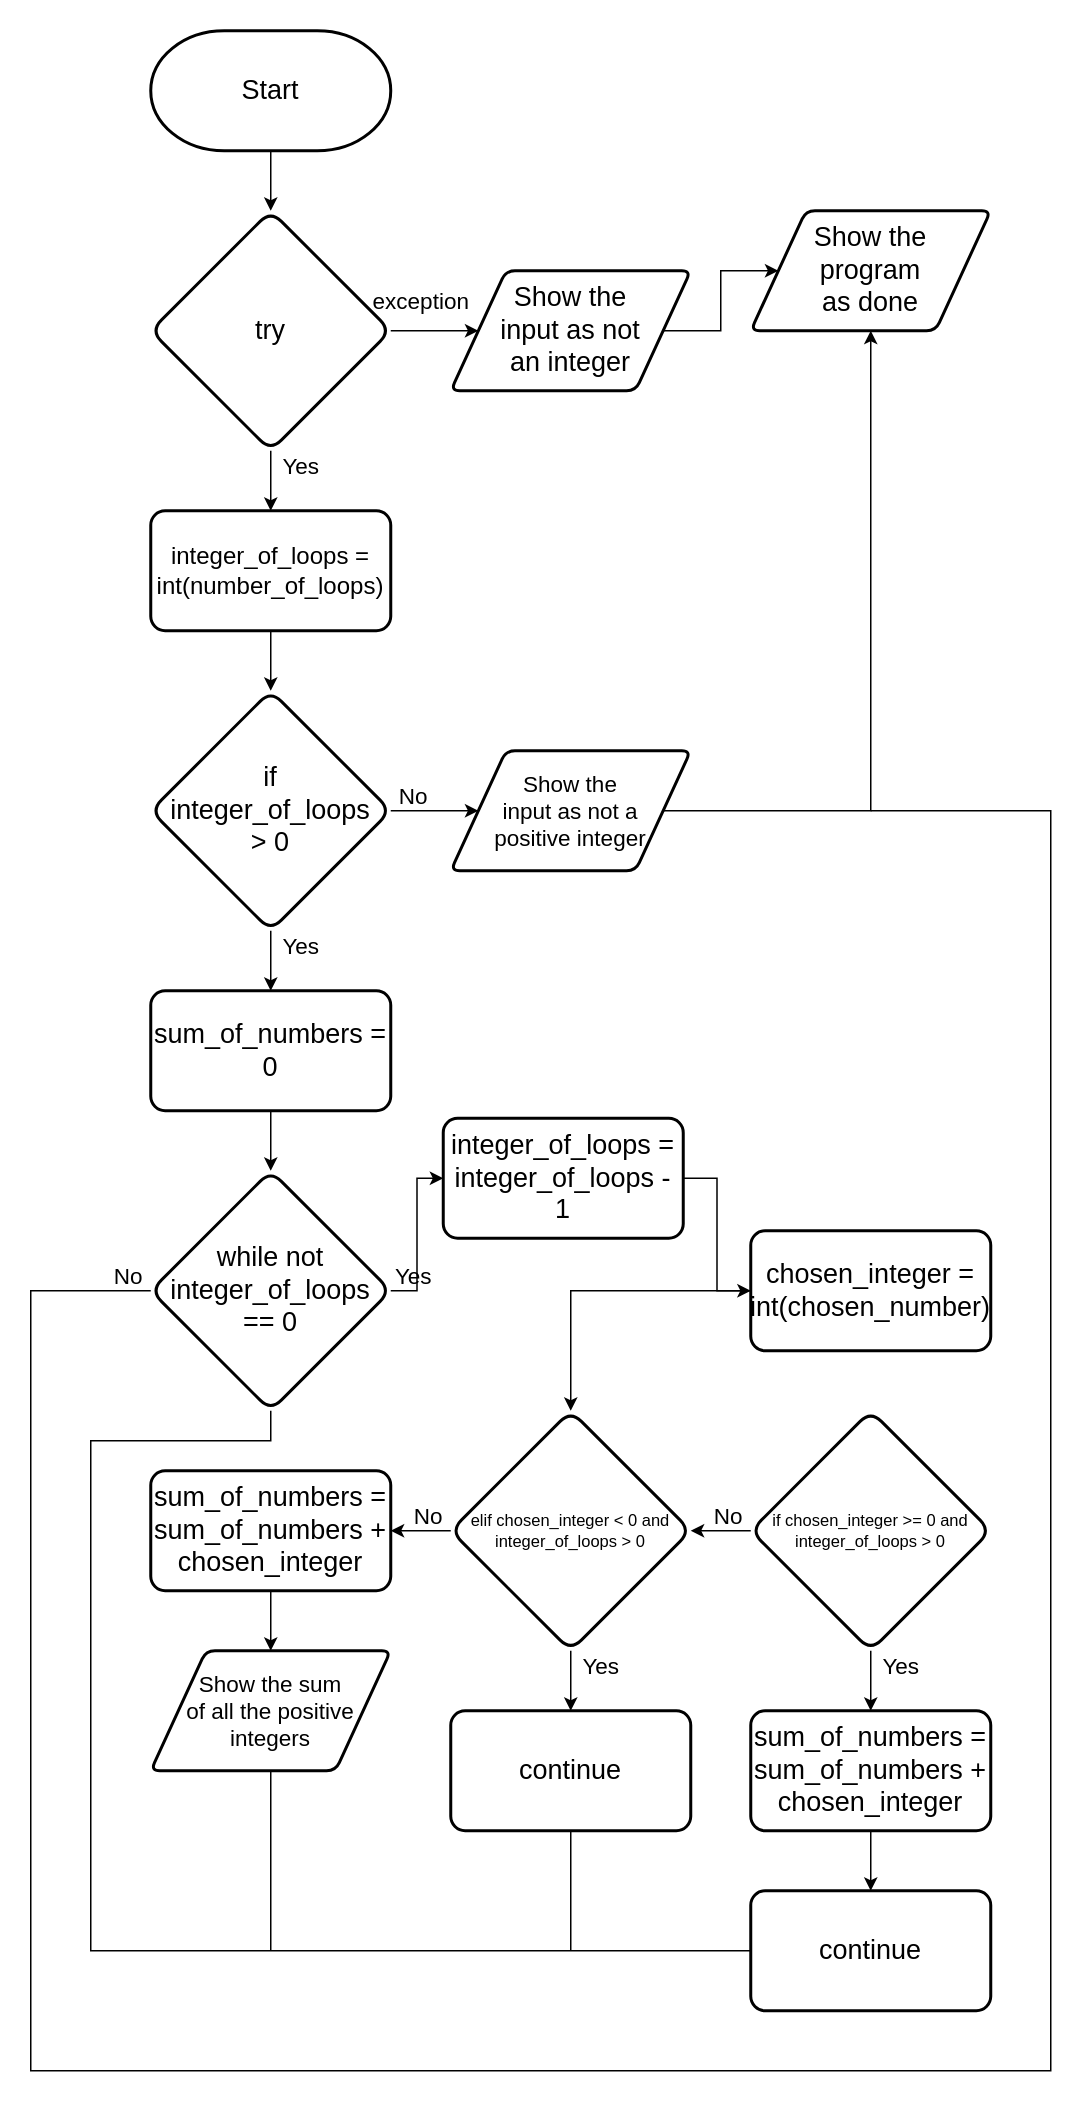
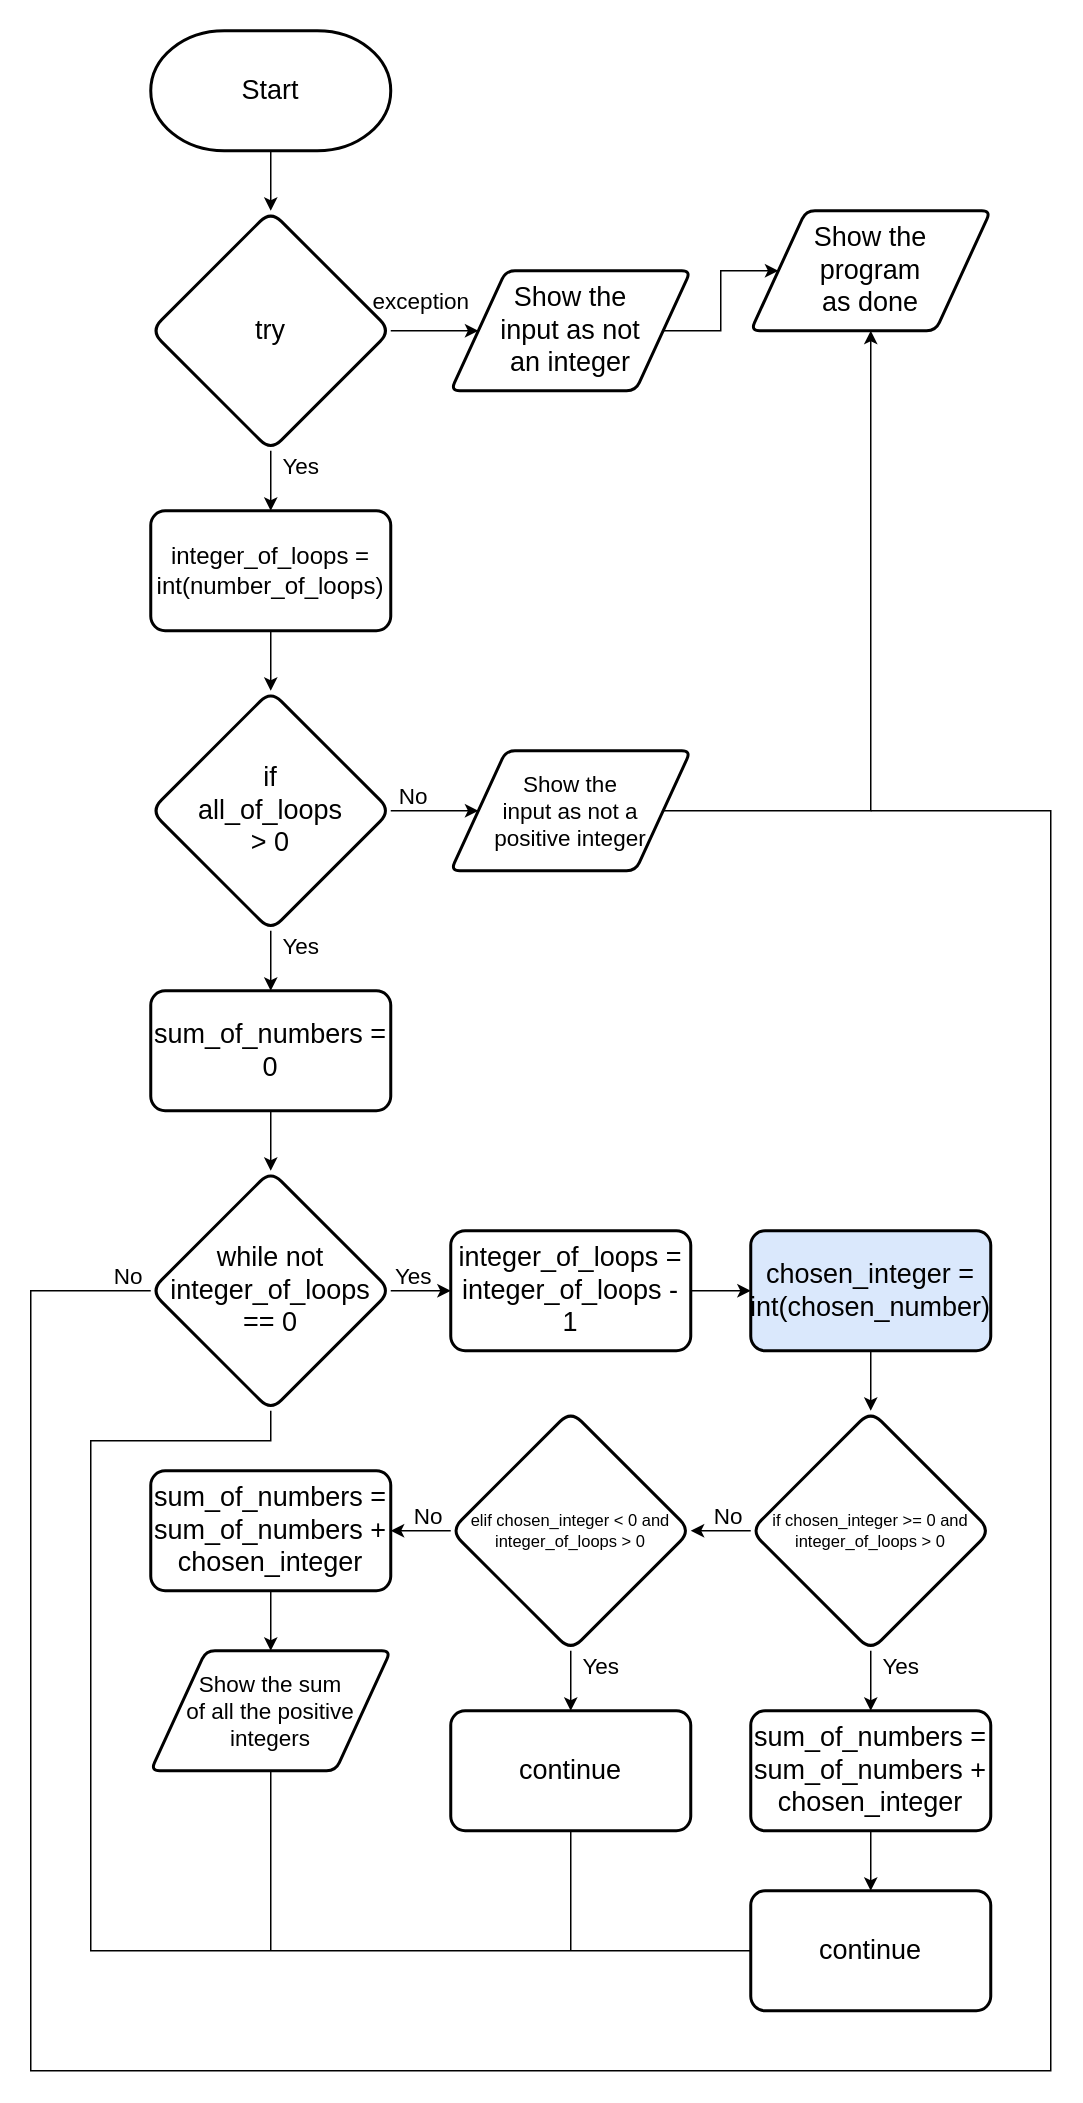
  <mxCell id="0" />
  <mxCell id="1" parent="0" />
  <mxCell id="2" value="&lt;font style=&quot;font-size: 18px&quot;&gt;Start&lt;/font&gt;" style="strokeWidth=2;html=1;shape=mxgraph.flowchart.terminator;whiteSpace=wrap;" parent="1" vertex="1"><mxGeometry width="160" height="80" as="geometry" x="100" y="20" /></mxCell>
  <mxCell id="3" style="edgeStyle=none;html=1;entryX=0.5;entryY=0;entryDx=0;entryDy=0;fontSize=18;" parent="1" edge="1"><mxGeometry relative="1" as="geometry"><mxPoint x="180" y="340" as="targetPoint" /><mxPoint x="180" y="300" as="sourcePoint" /></mxGeometry></mxCell>
  <mxCell id="4" value="Show the &lt;br&gt;program &lt;br&gt;as done" style="shape=parallelogram;html=1;strokeWidth=2;perimeter=parallelogramPerimeter;whiteSpace=wrap;rounded=1;arcSize=12;size=0.23;fontSize=18;" parent="1" vertex="1"><mxGeometry x="500" y="140" width="160" height="80" as="geometry" /></mxCell>
  <mxCell id="5" style="edgeStyle=none;html=1;entryX=0.5;entryY=0;entryDx=0;entryDy=0;" parent="1" target="7" edge="1"><mxGeometry relative="1" as="geometry"><mxPoint x="180" y="100" as="sourcePoint" /></mxGeometry></mxCell>
  <mxCell id="6" style="edgeStyle=none;html=1;entryX=0;entryY=0.5;entryDx=0;entryDy=0;fontSize=13;" parent="1" source="7" target="10" edge="1"><mxGeometry relative="1" as="geometry" /></mxCell>
  <mxCell id="7" value="&lt;font style=&quot;font-size: 18px;&quot;&gt;&lt;font style=&quot;font-size: 18px&quot;&gt;try&lt;/font&gt;&lt;br style=&quot;font-size: 18px;&quot;&gt;&lt;/font&gt;" style="rhombus;whiteSpace=wrap;html=1;rounded=1;fontFamily=Helvetica;fontSize=18;fontColor=default;strokeColor=default;strokeWidth=2;fillColor=default;" parent="1" vertex="1"><mxGeometry y="140" width="160" height="160" as="geometry" x="100" /></mxCell>
  <mxCell id="8" value="&lt;font style=&quot;font-size: 15px&quot;&gt;Yes&lt;/font&gt;" style="text;html=1;align=center;verticalAlign=middle;resizable=0;points=[];autosize=1;strokeColor=none;fillColor=none;fontSize=8;fontFamily=Helvetica;fontColor=default;" parent="1" vertex="1"><mxGeometry x="180" y="300" width="40" height="20" as="geometry" /></mxCell>
  <mxCell id="9" style="edgeStyle=orthogonalEdgeStyle;html=1;entryX=0;entryY=0.5;entryDx=0;entryDy=0;rounded=0;" parent="1" source="10" target="4" edge="1"><mxGeometry relative="1" as="geometry" /></mxCell>
  <mxCell id="10" value="&lt;font style=&quot;font-size: 18px&quot;&gt;Show the&lt;br&gt;input as not &lt;br style=&quot;font-size: 18px&quot;&gt;an integer&lt;/font&gt;" style="shape=parallelogram;html=1;strokeWidth=2;perimeter=parallelogramPerimeter;whiteSpace=wrap;rounded=1;arcSize=12;size=0.23;fontSize=18;" parent="1" vertex="1"><mxGeometry x="300" y="180" width="160" height="80" as="geometry" /></mxCell>
  <mxCell id="11" value="&lt;font style=&quot;font-size: 15px&quot;&gt;exception&lt;/font&gt;" style="text;html=1;align=center;verticalAlign=middle;resizable=0;points=[];autosize=1;strokeColor=none;fillColor=none;fontSize=8;fontFamily=Helvetica;fontColor=default;" parent="1" vertex="1"><mxGeometry x="240" y="190" width="80" height="20" as="geometry" /></mxCell>
  <mxCell id="12" style="edgeStyle=orthogonalEdgeStyle;rounded=0;html=1;entryX=0.5;entryY=0;entryDx=0;entryDy=0;fontSize=16;" parent="1" source="13" target="16" edge="1"><mxGeometry relative="1" as="geometry" /></mxCell>
  <mxCell id="13" value="integer_of_loops = int(number_of_loops)" style="whiteSpace=wrap;html=1;fontSize=16;strokeWidth=2;rounded=1;arcSize=12;" parent="1" vertex="1"><mxGeometry y="340" width="160" height="80" as="geometry" x="100" /></mxCell>
  <mxCell id="14" style="edgeStyle=orthogonalEdgeStyle;rounded=0;html=1;entryX=0.5;entryY=0;entryDx=0;entryDy=0;fontSize=18;" parent="1" source="16" target="20" edge="1"><mxGeometry relative="1" as="geometry" /></mxCell>
  <mxCell id="15" style="edgeStyle=orthogonalEdgeStyle;rounded=0;html=1;fontSize=15;" parent="1" source="16" target="22" edge="1"><mxGeometry relative="1" as="geometry" /></mxCell>
- <mxCell id="16" value="&lt;font&gt;&lt;font style=&quot;font-size: 18px&quot;&gt;if &lt;br&gt;integer_of_loops&lt;br&gt;&amp;gt; 0&lt;/font&gt;&lt;br&gt;&lt;/font&gt;" style="rhombus;whiteSpace=wrap;html=1;rounded=1;fontFamily=Helvetica;fontSize=11;fontColor=default;strokeColor=default;strokeWidth=2;fillColor=default;" parent="1" vertex="1"><mxGeometry y="460" width="160" height="160" as="geometry" x="100" /></mxCell>
+ <mxCell id="16" value="&lt;font&gt;&lt;font style=&quot;font-size: 18px&quot;&gt;if &lt;br&gt;all_of_loops&lt;br&gt;&amp;gt; 0&lt;/font&gt;&lt;br&gt;&lt;/font&gt;" style="rhombus;whiteSpace=wrap;html=1;rounded=1;fontFamily=Helvetica;fontSize=11;fontColor=default;strokeColor=default;strokeWidth=2;fillColor=default;" parent="1" vertex="1"><mxGeometry y="460" width="160" height="160" as="geometry" x="100" /></mxCell>
  <mxCell id="17" value="&lt;font style=&quot;font-size: 15px&quot;&gt;Yes&lt;/font&gt;" style="text;html=1;align=center;verticalAlign=middle;resizable=0;points=[];autosize=1;strokeColor=none;fillColor=none;fontSize=8;fontFamily=Helvetica;fontColor=default;" parent="1" vertex="1"><mxGeometry x="180" y="620" width="40" height="20" as="geometry" /></mxCell>
  <mxCell id="18" value="&lt;font style=&quot;font-size: 15px&quot;&gt;No&lt;br&gt;&lt;/font&gt;" style="text;html=1;align=center;verticalAlign=middle;resizable=0;points=[];autosize=1;strokeColor=none;fillColor=none;fontSize=8;fontFamily=Helvetica;fontColor=default;" parent="1" vertex="1"><mxGeometry x="260" y="520" width="30" height="20" as="geometry" /></mxCell>
  <mxCell id="19" style="edgeStyle=orthogonalEdgeStyle;rounded=0;html=1;entryX=0.5;entryY=0;entryDx=0;entryDy=0;fontSize=18;" parent="1" source="20" target="25" edge="1"><mxGeometry relative="1" as="geometry" /></mxCell>
  <mxCell id="20" value="sum_of_numbers = 0" style="whiteSpace=wrap;html=1;fontSize=18;strokeWidth=2;rounded=1;arcSize=12;" parent="1" vertex="1"><mxGeometry y="660" width="160" height="80" as="geometry" x="100" /></mxCell>
  <mxCell id="21" style="edgeStyle=orthogonalEdgeStyle;rounded=0;html=1;entryX=0.5;entryY=1;entryDx=0;entryDy=0;fontSize=15;" parent="1" source="22" target="4" edge="1"><mxGeometry relative="1" as="geometry" /></mxCell>
  <mxCell id="22" value="Show the&lt;br style=&quot;font-size: 15px;&quot;&gt;input as not a&lt;br style=&quot;font-size: 15px;&quot;&gt;positive integer" style="shape=parallelogram;html=1;strokeWidth=2;perimeter=parallelogramPerimeter;whiteSpace=wrap;rounded=1;arcSize=12;size=0.23;fontSize=15;" parent="1" vertex="1"><mxGeometry x="300" y="500" width="160" height="80" as="geometry" /></mxCell>
  <mxCell id="23" style="edgeStyle=orthogonalEdgeStyle;rounded=0;html=1;entryX=0;entryY=0.5;entryDx=0;entryDy=0;fontSize=18;" parent="1" source="25" target="27" edge="1"><mxGeometry relative="1" as="geometry" /></mxCell>
  <mxCell id="24" style="edgeStyle=orthogonalEdgeStyle;rounded=0;html=1;fontSize=11;endArrow=none;endFill=0;" parent="1" source="25" edge="1"><mxGeometry relative="1" as="geometry"><mxPoint x="580" y="540" as="targetPoint" /><Array as="points"><mxPoint x="20" y="860" /><mxPoint x="20" y="1380" /><mxPoint x="700" y="1380" /><mxPoint x="700" y="540" /></Array></mxGeometry></mxCell>
  <mxCell id="25" value="&lt;font style=&quot;font-size: 18px&quot;&gt;&lt;font style=&quot;font-size: 18px&quot;&gt;while not integer_of_loops == 0&lt;/font&gt;&lt;br style=&quot;font-size: 18px&quot;&gt;&lt;/font&gt;" style="rhombus;whiteSpace=wrap;html=1;rounded=1;fontFamily=Helvetica;fontSize=18;fontColor=default;strokeColor=default;strokeWidth=2;fillColor=default;" parent="1" vertex="1"><mxGeometry y="780" width="160" height="160" as="geometry" x="100" /></mxCell>
  <mxCell id="26" style="edgeStyle=orthogonalEdgeStyle;rounded=0;html=1;entryX=0;entryY=0.5;entryDx=0;entryDy=0;fontSize=18;" parent="1" source="27" target="29" edge="1"><mxGeometry relative="1" as="geometry" /></mxCell>
- <mxCell id="27" value="integer_of_loops = integer_of_loops - 1" style="whiteSpace=wrap;html=1;fontSize=18;strokeWidth=2;rounded=1;arcSize=12;" parent="1" vertex="1"><mxGeometry x="295" y="745" width="160" height="80" as="geometry" /></mxCell>
- <mxCell id="28" style="edgeStyle=orthogonalEdgeStyle;rounded=0;html=1;fontSize=11;" parent="1" source="29" target="41" edge="1"><mxGeometry relative="1" as="geometry" /></mxCell>
- <mxCell id="29" value="chosen_integer = int(chosen_number)" style="whiteSpace=wrap;html=1;fontSize=18;strokeWidth=2;rounded=1;arcSize=12;" parent="1" vertex="1"><mxGeometry x="500" y="820" width="160" height="80" as="geometry" /></mxCell>
+ <mxCell id="27" value="integer_of_loops = integer_of_loops - 1" style="whiteSpace=wrap;html=1;fontSize=18;strokeWidth=2;rounded=1;arcSize=12;" parent="1" vertex="1"><mxGeometry x="300" y="820" width="160" height="80" as="geometry" /></mxCell>
+ <mxCell id="28" style="edgeStyle=orthogonalEdgeStyle;rounded=0;html=1;entryX=0.5;entryY=0;entryDx=0;entryDy=0;fontSize=11;" parent="1" source="29" target="33" edge="1"><mxGeometry relative="1" as="geometry" /></mxCell>
+ <mxCell id="29" value="chosen_integer = int(chosen_number)" style="whiteSpace=wrap;html=1;fontSize=18;strokeWidth=2;rounded=1;arcSize=12;fillColor=#dae8fc;" parent="1" vertex="1"><mxGeometry x="500" y="820" width="160" height="80" as="geometry" /></mxCell>
  <mxCell id="30" value="&lt;font style=&quot;font-size: 15px&quot;&gt;Yes&lt;/font&gt;" style="text;html=1;align=center;verticalAlign=middle;resizable=0;points=[];autosize=1;strokeColor=none;fillColor=none;fontSize=8;fontFamily=Helvetica;fontColor=default;" parent="1" vertex="1"><mxGeometry x="255" y="840" width="40" height="20" as="geometry" /></mxCell>
  <mxCell id="31" style="edgeStyle=orthogonalEdgeStyle;rounded=0;html=1;entryX=0.5;entryY=0;entryDx=0;entryDy=0;fontSize=11;" parent="1" source="33" target="35" edge="1"><mxGeometry relative="1" as="geometry" /></mxCell>
  <mxCell id="32" style="edgeStyle=orthogonalEdgeStyle;rounded=0;html=1;fontSize=11;" parent="1" source="33" target="41" edge="1"><mxGeometry relative="1" as="geometry" /></mxCell>
  <mxCell id="33" value="&lt;font style=&quot;font-size: 11px;&quot;&gt;&lt;font style=&quot;font-size: 11px;&quot;&gt;if chosen_integer &amp;gt;= 0 and integer_of_loops &amp;gt; 0&lt;/font&gt;&lt;br style=&quot;font-size: 11px;&quot;&gt;&lt;/font&gt;" style="rhombus;whiteSpace=wrap;html=1;rounded=1;fontFamily=Helvetica;fontSize=11;fontColor=default;strokeColor=default;strokeWidth=2;fillColor=default;" parent="1" vertex="1"><mxGeometry x="500" y="940" width="160" height="160" as="geometry" /></mxCell>
  <mxCell id="34" style="edgeStyle=orthogonalEdgeStyle;rounded=0;html=1;fontSize=11;entryX=0.5;entryY=0;entryDx=0;entryDy=0;" parent="1" source="35" target="38" edge="1"><mxGeometry relative="1" as="geometry"><mxPoint x="580" y="1250" as="targetPoint" /></mxGeometry></mxCell>
  <mxCell id="35" value="sum_of_numbers = sum_of_numbers + chosen_integer" style="whiteSpace=wrap;html=1;fontSize=18;strokeWidth=2;rounded=1;arcSize=12;" parent="1" vertex="1"><mxGeometry x="500" y="1140" width="160" height="80" as="geometry" /></mxCell>
  <mxCell id="36" value="&lt;font style=&quot;font-size: 15px&quot;&gt;Yes&lt;/font&gt;" style="text;html=1;align=center;verticalAlign=middle;resizable=0;points=[];autosize=1;strokeColor=none;fillColor=none;fontSize=8;fontFamily=Helvetica;fontColor=default;" parent="1" vertex="1"><mxGeometry x="580" y="1100" width="40" height="20" as="geometry" /></mxCell>
  <mxCell id="37" style="edgeStyle=orthogonalEdgeStyle;rounded=0;html=1;fontSize=11;endArrow=none;endFill=0;entryX=0.5;entryY=1;entryDx=0;entryDy=0;" parent="1" source="38" edge="1" target="25"><mxGeometry relative="1" as="geometry"><mxPoint x="180" y="960" as="targetPoint" /><Array as="points"><mxPoint x="60" y="1300" /><mxPoint x="60" y="960" /><mxPoint x="180" y="960" /></Array></mxGeometry></mxCell>
  <mxCell id="38" value="continue" style="whiteSpace=wrap;html=1;fontSize=18;strokeWidth=2;rounded=1;arcSize=12;" parent="1" vertex="1"><mxGeometry x="500" y="1260" width="160" height="80" as="geometry" /></mxCell>
  <mxCell id="39" style="edgeStyle=orthogonalEdgeStyle;rounded=0;html=1;entryX=0.5;entryY=0;entryDx=0;entryDy=0;fontSize=11;" parent="1" source="41" target="43" edge="1"><mxGeometry relative="1" as="geometry" /></mxCell>
  <mxCell id="40" style="edgeStyle=none;html=1;entryX=1;entryY=0.5;entryDx=0;entryDy=0;" edge="1" parent="1" source="41" target="51"><mxGeometry relative="1" as="geometry" /></mxCell>
  <mxCell id="41" value="&lt;font style=&quot;font-size: 11px&quot;&gt;&lt;font style=&quot;font-size: 11px&quot;&gt;elif chosen_integer &amp;lt; 0 and integer_of_loops &amp;gt; 0&lt;/font&gt;&lt;br style=&quot;font-size: 11px&quot;&gt;&lt;/font&gt;" style="rhombus;whiteSpace=wrap;html=1;rounded=1;fontFamily=Helvetica;fontSize=11;fontColor=default;strokeColor=default;strokeWidth=2;fillColor=default;" parent="1" vertex="1"><mxGeometry x="300" y="940" width="160" height="160" as="geometry" /></mxCell>
  <mxCell id="42" style="edgeStyle=orthogonalEdgeStyle;rounded=0;html=1;fontSize=11;endArrow=none;endFill=0;" parent="1" source="43" edge="1"><mxGeometry relative="1" as="geometry"><mxPoint x="380" y="1300" as="targetPoint" /></mxGeometry></mxCell>
  <mxCell id="43" value="continue" style="whiteSpace=wrap;html=1;fontSize=18;strokeWidth=2;rounded=1;arcSize=12;" parent="1" vertex="1"><mxGeometry x="300" y="1140" width="160" height="80" as="geometry" /></mxCell>
  <mxCell id="44" value="&lt;font style=&quot;font-size: 15px&quot;&gt;No&lt;br&gt;&lt;/font&gt;" style="text;html=1;align=center;verticalAlign=middle;resizable=0;points=[];autosize=1;strokeColor=none;fillColor=none;fontSize=8;fontFamily=Helvetica;fontColor=default;" parent="1" vertex="1"><mxGeometry x="470" y="1000" width="30" height="20" as="geometry" /></mxCell>
  <mxCell id="45" value="&lt;font style=&quot;font-size: 15px&quot;&gt;No&lt;br&gt;&lt;/font&gt;" style="text;html=1;align=center;verticalAlign=middle;resizable=0;points=[];autosize=1;strokeColor=none;fillColor=none;fontSize=8;fontFamily=Helvetica;fontColor=default;" parent="1" vertex="1"><mxGeometry x="270" y="1000" width="30" height="20" as="geometry" /></mxCell>
  <mxCell id="46" value="&lt;font style=&quot;font-size: 15px&quot;&gt;Yes&lt;/font&gt;" style="text;html=1;align=center;verticalAlign=middle;resizable=0;points=[];autosize=1;strokeColor=none;fillColor=none;fontSize=8;fontFamily=Helvetica;fontColor=default;" parent="1" vertex="1"><mxGeometry x="380" y="1100" width="40" height="20" as="geometry" /></mxCell>
  <mxCell id="47" style="edgeStyle=none;html=1;endArrow=none;endFill=0;" edge="1" parent="1" source="48"><mxGeometry relative="1" as="geometry"><mxPoint x="180" y="1300" as="targetPoint" /></mxGeometry></mxCell>
  <mxCell id="48" value="Show the sum&lt;br&gt;of all the positive integers" style="shape=parallelogram;html=1;strokeWidth=2;perimeter=parallelogramPerimeter;whiteSpace=wrap;rounded=1;arcSize=12;size=0.23;fontSize=15;" parent="1" vertex="1"><mxGeometry y="1100" width="160" height="80" as="geometry" x="100" /></mxCell>
  <mxCell id="49" value="&lt;font style=&quot;font-size: 15px&quot;&gt;No&lt;br&gt;&lt;/font&gt;" style="text;html=1;align=center;verticalAlign=middle;resizable=0;points=[];autosize=1;strokeColor=none;fillColor=none;fontSize=8;fontFamily=Helvetica;fontColor=default;" parent="1" vertex="1"><mxGeometry x="70" y="840" width="30" height="20" as="geometry" /></mxCell>
  <mxCell id="50" style="edgeStyle=none;html=1;entryX=0.5;entryY=0;entryDx=0;entryDy=0;" edge="1" parent="1" source="51" target="48"><mxGeometry relative="1" as="geometry" /></mxCell>
  <mxCell id="51" value="sum_of_numbers = sum_of_numbers + chosen_integer" style="whiteSpace=wrap;html=1;fontSize=18;strokeWidth=2;rounded=1;arcSize=12;" vertex="1" parent="1"><mxGeometry y="980" width="160" height="80" as="geometry" x="100" /></mxCell>
